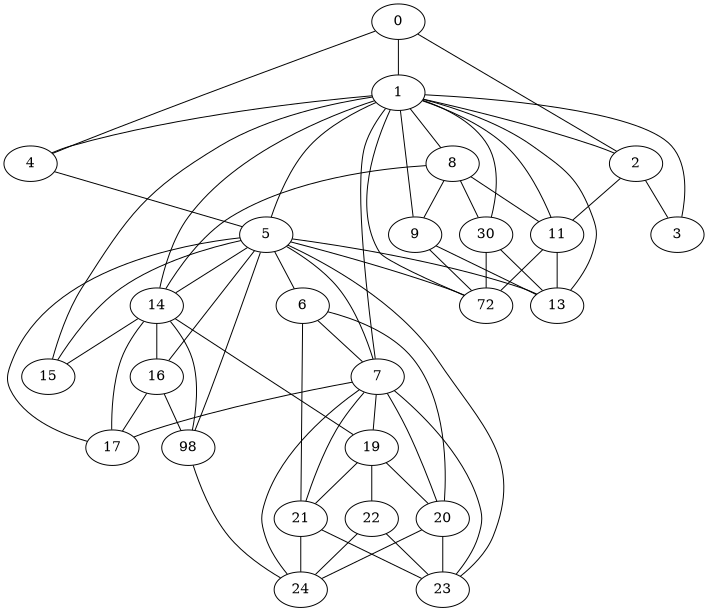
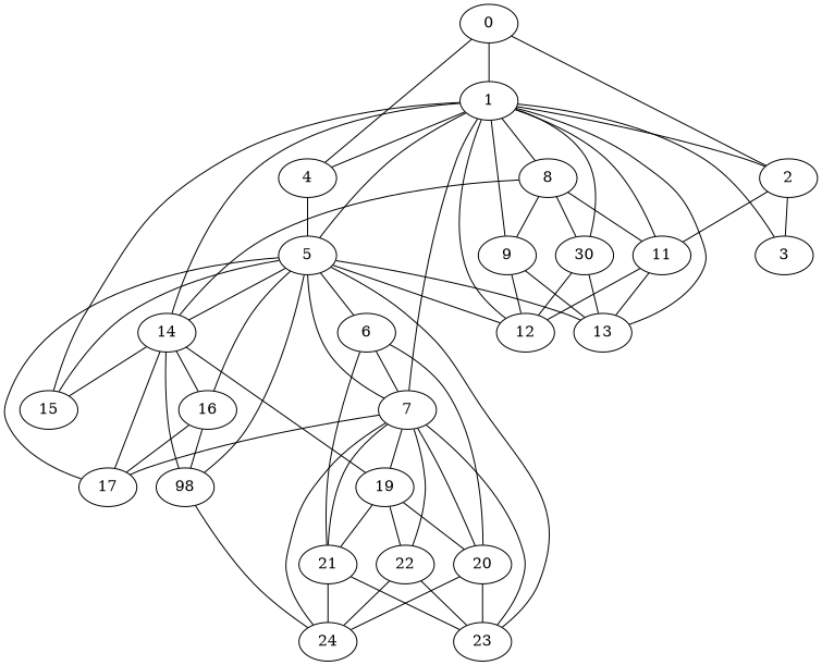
  strict graph {
    fontname="DejaVu Serif"
    node [fontname="DejaVu Serif" w=2.0]
    edge [fontname="DejaVu Serif" w=-3.0]
    0 [w=1.0]
    1 [w=20.0]
    2
    4
    3 [w=-3.0]
    5 [w=-10.0]
    7 [w=-8.0]
    8
    9
    n10 [label=30 w=-1.0]
    11 [w=-3.0]
-   12 [label=72]
+   12
    13 [w=-2.0]
    14 [w=3.0]
    15 [w=1.0]
    6 [w=5.0]
    16
    17 [w=-1.0]
    n19 [label=98]
    23 [w=-1.0]
    20 [w=-1.0]
    21 [w=-2.0]
    19 [w=1.0]
    22
    24 [w=-1.0]
    0 -- 1 [w=-9.0]
    0 -- 2 [w=3.0]
    0 -- 4 [w=2.0]
    1 -- 2 [w=4.0]
    1 -- 4 [w=4.0]
    1 -- 3 [w=8.0]
    1 -- 5 [w=19.0]
    1 -- 7 [w=-2.0]
    1 -- 8
    1 -- 9 [w=5.0]
    1 -- n10 [w=0.0]
    1 -- 11
    1 -- 12
    1 -- 13 [w=2.0]
    1 -- 14 [w=4.0]
    1 -- 15
    2 -- 3
    2 -- 11 [w=2.0]
    4 -- 5 [w=-6.0]
    5 -- 7
    5 -- 12
    5 -- 13
    5 -- 14 [w=-10.0]
    5 -- 15 [w=6.0]
    5 -- 6 [w=2.0]
    5 -- 16 [w=1.0]
    5 -- 17 [w=4.0]
    5 -- n19 [w=5.0]
    5 -- 23
    7 -- 17 [w=1.0]
    7 -- 23 [w=-2.0]
    7 -- 20 [w=-2.0]
    7 -- 21 [w=-2.0]
    7 -- 19
+   7 -- 22 [w=1.0]
    7 -- 24 [w=3.0]
    8 -- 9 [w=1.0]
    8 -- n10 [w=3.0]
    8 -- 11 [w=1.0]
    8 -- 14 [w=1.0]
    9 -- 12 [w=2.0]
    9 -- 13 [w=3.0]
    n10 -- 12
    n10 -- 13 [w=3.0]
    11 -- 12 [w=3.0]
    11 -- 13 [w=1.0]
    14 -- 15 [w=1.0]
    14 -- 16 [w=1.0]
    14 -- 17 [w=2.0]
    14 -- n19 [w=2.0]
    14 -- 19 [w=-2.0]
    6 -- 7 [w=-2.0]
    6 -- 20 [w=2.0]
    6 -- 21 [w=3.0]
    16 -- 17 [w=-2.0]
    16 -- n19 [w=2.0]
    n19 -- 24 [w=2.0]
    20 -- 23
    20 -- 24 [w=2.0]
    21 -- 23 [w=2.0]
    21 -- 24 [w=2.0]
    19 -- 20
    19 -- 21
    19 -- 22 [w=3.0]
    22 -- 23 [w=2.0]
    22 -- 24
  }
